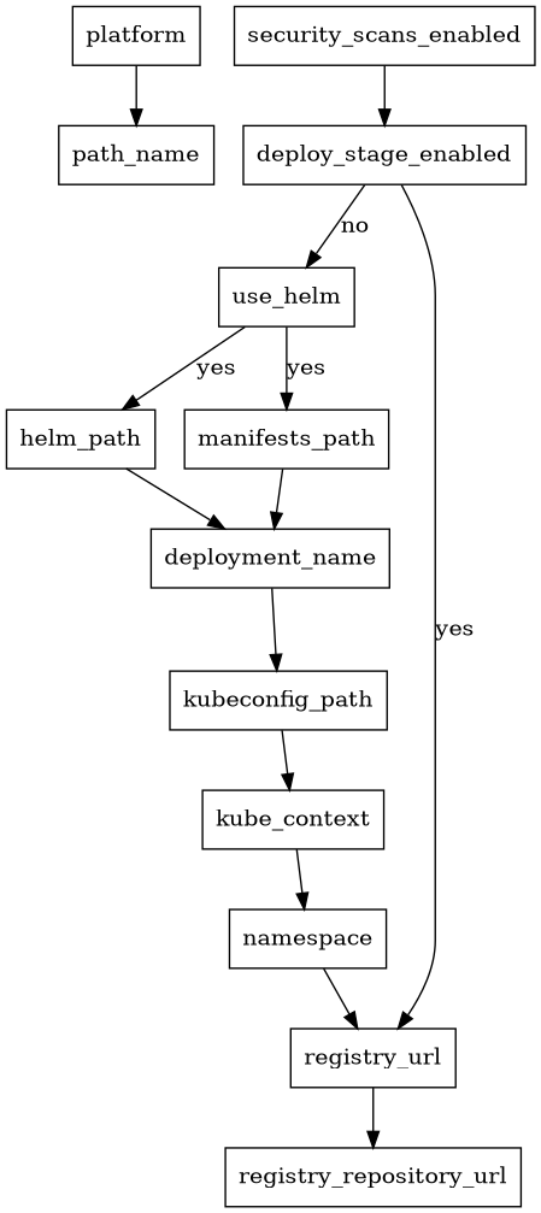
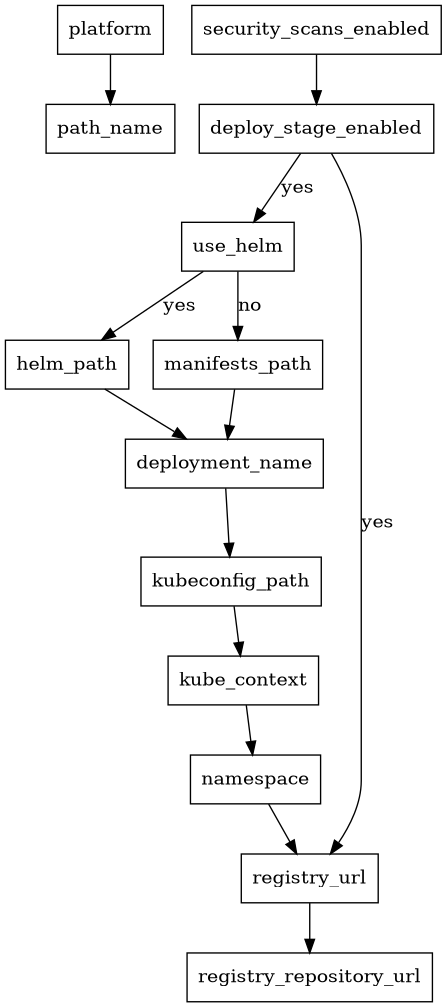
  digraph {
    rankdir=TB
    node [shape=box]
    n1 [label=path_name]
    platform
    security_scans_enabled
    deploy_stage_enabled
    use_helm
    registry_url
    helm_path
    manifests_path
    registry_repository_url
    deployment_name
    kubeconfig_path
    kube_context
    namespace
    platform -> n1
    security_scans_enabled -> deploy_stage_enabled
-   deploy_stage_enabled -> use_helm [label=no]
+   deploy_stage_enabled -> use_helm [label=yes]
    deploy_stage_enabled -> registry_url [label=yes]
    use_helm -> helm_path [label=yes]
-   use_helm -> manifests_path [label=yes]
+   use_helm -> manifests_path [label=no]
    registry_url -> registry_repository_url
    helm_path -> deployment_name
    manifests_path -> deployment_name
    deployment_name -> kubeconfig_path
    kubeconfig_path -> kube_context
    kube_context -> namespace
    namespace -> registry_url
  }
